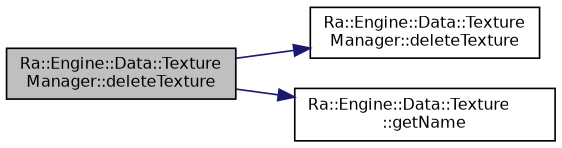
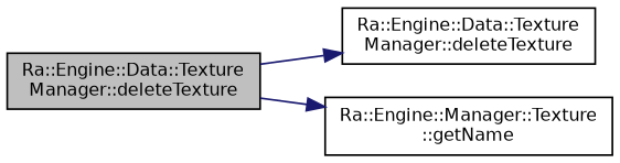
  digraph {
    rankdir=LR
    node [color=black fillcolor=white fontname=Helvetica fontsize=10 shape=record style=filled]
    edge [color=midnightblue fontname=Helvetica fontsize=10 labelfontname=Helvetica labelfontsize=10 style=solid]
    n1 [fillcolor=grey75 fontcolor=black height=0.2 label="Ra::Engine::Data::Texture\lManager::deleteTexture" width=0.4]
    n2 [height=0.2 label="Ra::Engine::Data::Texture\lManager::deleteTexture" width=0.4]
-   n3 [height=0.2 label="Ra::Engine::Data::Texture\l::getName" width=0.4]
+   n3 [height=0.2 label="Ra::Engine::Manager::Texture\l::getName" width=0.4]
    n1 -> n2
    n1 -> n3
  }
